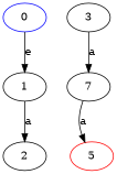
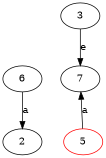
  digraph {
-   n1 [color=blue label=0]
-   n2 [label=1]
+   n2 [label=6]
    n3 [label=2]
    n4 [label=3]
    n5 [label=7]
    n6 [color=red label=5]
-   n1 -> n2 [label=e]
    n2 -> n3 [label=a]
-   n4 -> n5 [label=a]
-   n5 -> n6 [label=a]
+   n4 -> n5 [label=e]
+   n6 -> n5 [label=a]
  }
